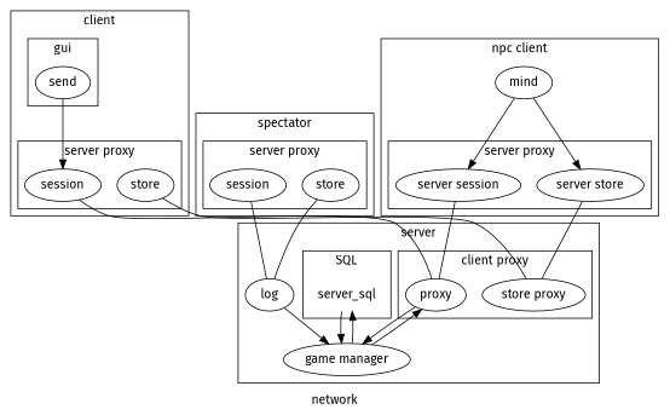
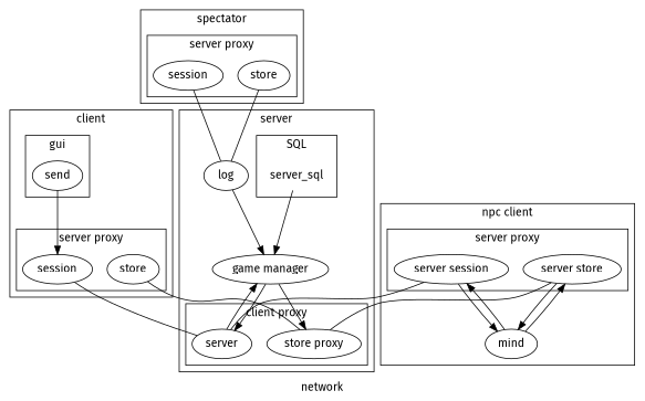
  digraph {
    fontname="Fira Sans"
    label=network
    node [fontname="Fira Sans"]
    edge [fontname="Fira Sans"]
    n1 [label=send]
    n2 [label=store]
    n3 [label=session]
    n4 [label="store proxy"]
-   n5 [label=proxy]
+   n5 [label=server]
    server_sql [shape=none]
    n7 [label="game manager"]
    n8 [label=log]
    n9 [label=store]
    n10 [label=session]
    n11 [label="server store"]
    n12 [label="server session"]
    n13 [label=mind]
    subgraph cluster_1 {
      label=client
      subgraph cluster_2 {
        label=gui
        n1
      }
      subgraph cluster_3 {
        label="server proxy"
        n2
        n3
      }
    }
    subgraph cluster_4 {
      label=server
      n7
      n8
      subgraph cluster_5 {
        label="client proxy"
        n4
        n5
      }
      subgraph cluster_6 {
        label=store
      }
      subgraph cluster_7 {
        label=SQL
        server_sql
      }
    }
    subgraph cluster_8 {
      label=spectator
      subgraph cluster_9 {
        label="server proxy"
        n9
        n10
      }
    }
    subgraph cluster_10 {
      label="npc client"
      n13
      subgraph cluster_11 {
        label="server proxy"
        n11
        n12
      }
    }
    n1 -> n3
    n2 -> n4 [dir=none]
    n3 -> n5 [dir=none]
    n5 -> n7
    server_sql -> n7
    n7 -> n5
-   n7 -> server_sql
+   n7 -> n4
    n8 -> n7
    n9 -> n8 [dir=none]
    n10 -> n8 [dir=none]
    n11 -> n4 [dir=none]
+   n11 -> n13
    n12 -> n5 [dir=none]
+   n12 -> n13
    n13 -> n11
    n13 -> n12
  }
